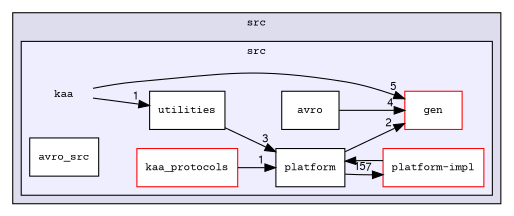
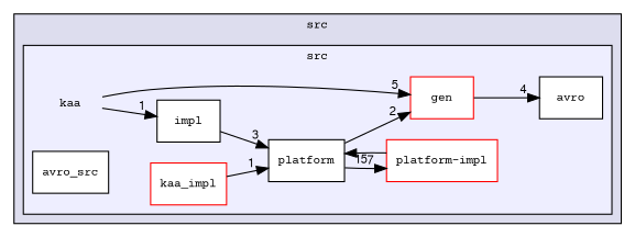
  digraph {
    compound=true
    fontname="Courier Prime"
    rankdir=LR
    node [fontname="Courier Prime" fontsize=10 shape=box color=black fillcolor=white style=filled]
    edge [fontname="Courier Prime" headlabel=1 labeldistance=1.5 labelfontname=FreeSans labelfontsize=10]
    n1 [label=kaa shape=plaintext color="" fillcolor="" style=""]
    n2 [label=avro_src]
    n3 [label=avro]
    n4 [color=red label=gen]
-   n5 [color=red label=kaa_protocols]
+   n5 [color=red label=kaa_impl]
    n6 [label=platform]
    n7 [color=red label="platform-impl"]
-   n8 [label=utilities]
+   n8 [label=impl]
    subgraph cluster_1 {
      bgcolor="#ddddee"
      fontsize=10
      label=src
      pencolor=black
      subgraph cluster_2 {
        bgcolor="#eeeeff"
        fontsize=10
        label=src
        pencolor=black
        n1
        n2
        n3
        n4
        n5
        n6
        n7
        n8
      }
    }
    n1 -> n4 [headlabel=5]
    n1 -> n8
-   n3 -> n4 [headlabel=4]
+   n4 -> n3 [headlabel=4]
    n5 -> n6
    n6 -> n4 [headlabel=2]
    n6 -> n7 [headlabel=7]
    n7 -> n6 [headlabel=15]
    n8 -> n6 [headlabel=3]
  }
